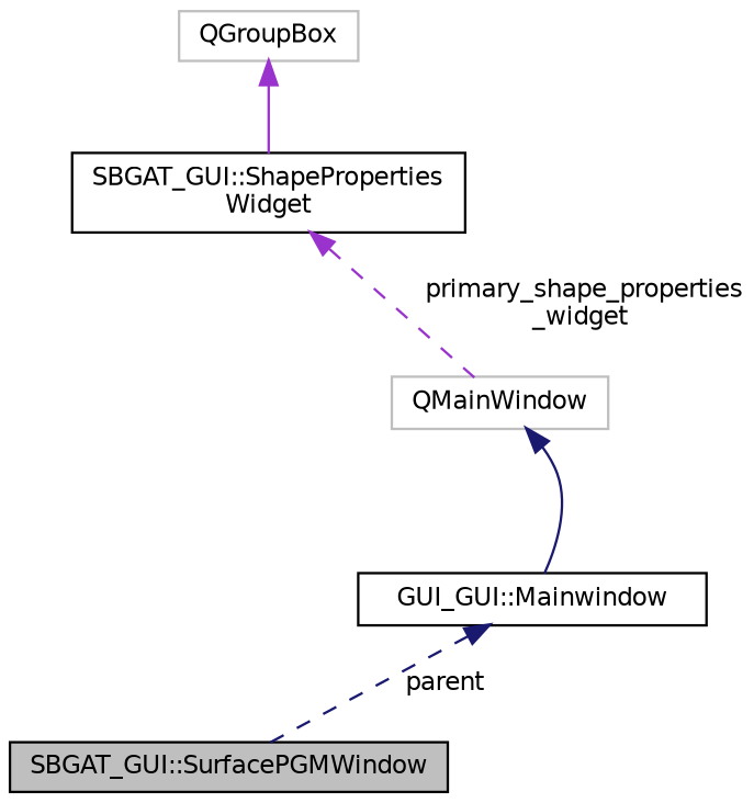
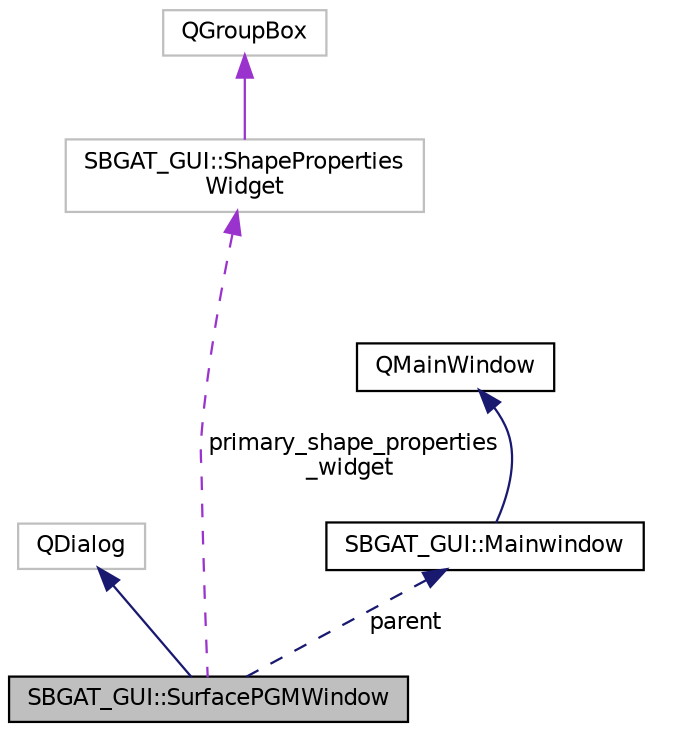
  digraph {
    node [color=black fillcolor=white fontname=Helvetica fontsize=10 shape=record style=filled]
    edge [color=midnightblue dir=back fontname=Helvetica fontsize=10 labelfontname=Helvetica labelfontsize=10 style=solid]
    n1 [fillcolor=grey75 fontcolor=black height=0.2 label="SBGAT_GUI::SurfacePGMWindow" width=0.4]
-   n3 [height=0.2 label="SBGAT_GUI::ShapeProperties\lWidget" width=0.4]
+   n2 [color=grey75 height=0.2 label=QDialog width=0.4]
+   n3 [color=grey75 height=0.2 label="SBGAT_GUI::ShapeProperties\lWidget" width=0.4]
    n4 [color=grey75 height=0.2 label=QGroupBox width=0.4]
-   n5 [height=0.2 label="GUI_GUI::Mainwindow" width=0.4]
-   n6 [color=grey75 height=0.2 label=QMainWindow width=0.4]
-   n3 -> n6 [color=darkorchid3 label=" primary_shape_properties\l_widget" style=dashed]
+   n5 [height=0.2 label="SBGAT_GUI::Mainwindow" width=0.4]
+   n6 [height=0.2 label=QMainWindow width=0.4]
+   n2 -> n1
+   n3 -> n1 [color=darkorchid3 label=" primary_shape_properties\l_widget" style=dashed]
    n4 -> n3 [color=darkorchid3]
    n5 -> n1 [label=" parent" style=dashed]
    n6 -> n5
  }
